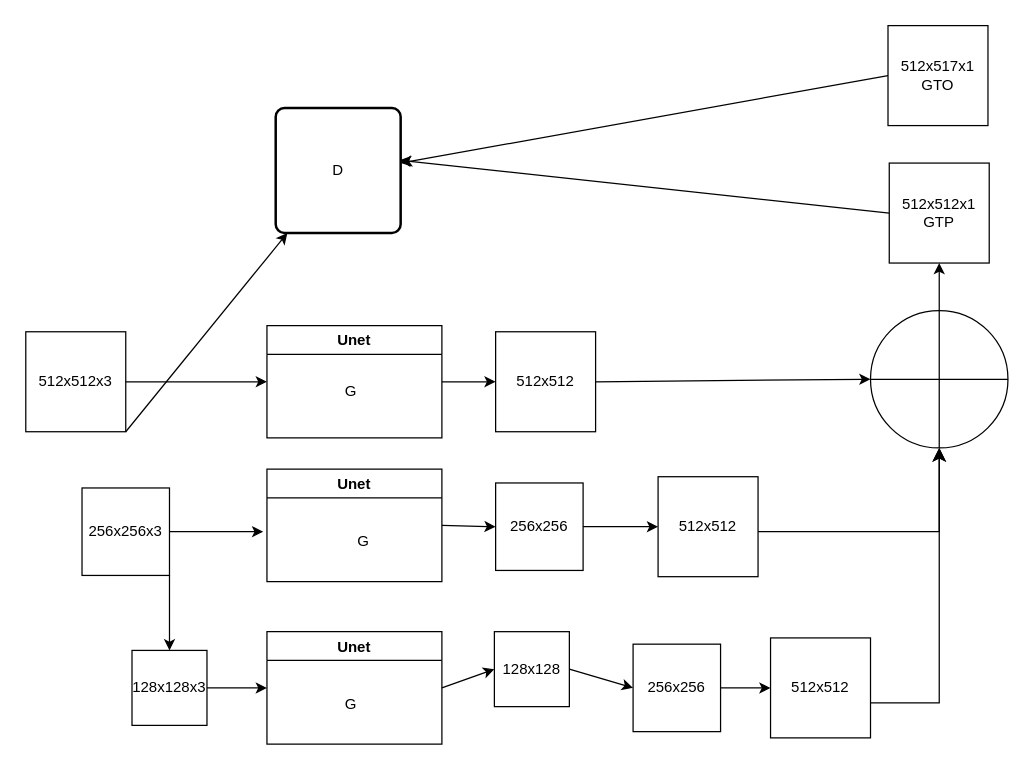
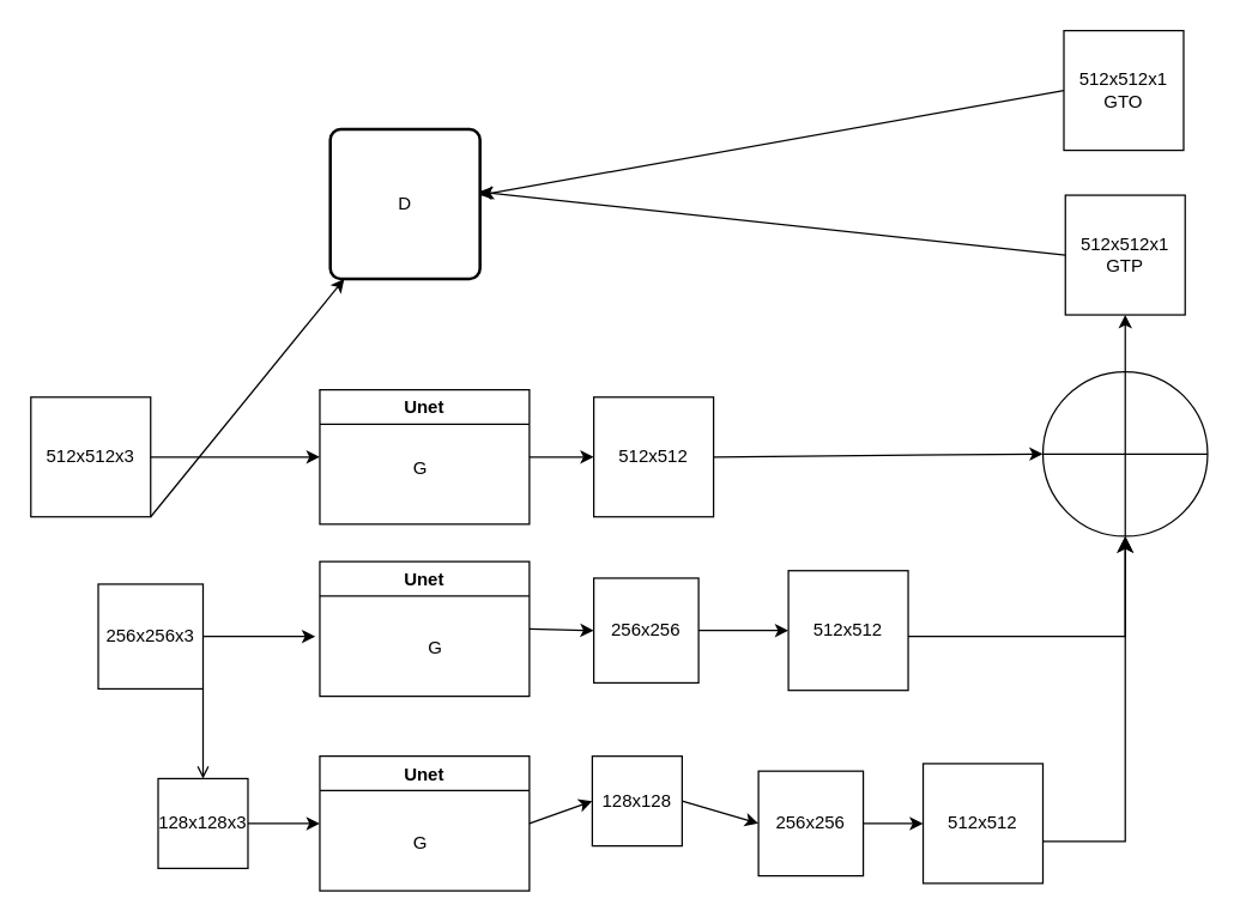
  <mxCell id="0" />
  <mxCell id="1" parent="0" />
  <mxCell id="2" value="512x512x3" style="whiteSpace=wrap;html=1;aspect=fixed;" vertex="1" parent="1"><mxGeometry x="20" y="265" width="80" height="80" as="geometry" /></mxCell>
  <mxCell id="3" value="256x256x3" style="whiteSpace=wrap;html=1;aspect=fixed;" vertex="1" parent="1"><mxGeometry x="65" y="390" width="70" height="70" as="geometry" /></mxCell>
  <mxCell id="4" value="128x128x3" style="whiteSpace=wrap;html=1;aspect=fixed;" vertex="1" parent="1"><mxGeometry x="105" y="520" width="60" height="60" as="geometry" /></mxCell>
  <mxCell id="5" value="Unet" style="swimlane;" vertex="1" parent="1"><mxGeometry x="213" y="260" width="140" height="90" as="geometry" /></mxCell>
  <mxCell id="6" value="Unet" style="swimlane;" vertex="1" parent="1"><mxGeometry x="213" y="375" width="140" height="90" as="geometry" /></mxCell>
  <mxCell id="7" value="Unet" style="swimlane;" vertex="1" parent="1"><mxGeometry x="213" y="505" width="140" height="90" as="geometry" /></mxCell>
  <mxCell id="8" value="" style="shape=orEllipse;perimeter=ellipsePerimeter;whiteSpace=wrap;html=1;backgroundOutline=1;" vertex="1" parent="1"><mxGeometry x="696" y="248" width="110" height="110" as="geometry" /></mxCell>
  <mxCell id="9" value="128x128" style="whiteSpace=wrap;html=1;aspect=fixed;" vertex="1" parent="1"><mxGeometry x="395" y="505" width="60" height="60" as="geometry" /></mxCell>
  <mxCell id="10" value="256x256" style="whiteSpace=wrap;html=1;aspect=fixed;" vertex="1" parent="1"><mxGeometry x="396" y="386" width="70" height="70" as="geometry" /></mxCell>
  <mxCell id="11" value="512x512" style="whiteSpace=wrap;html=1;aspect=fixed;" vertex="1" parent="1"><mxGeometry x="396" y="265" width="80" height="80" as="geometry" /></mxCell>
  <mxCell id="12" value="512x512" style="whiteSpace=wrap;html=1;aspect=fixed;" vertex="1" parent="1"><mxGeometry x="526" y="381" width="80" height="80" as="geometry" /></mxCell>
  <mxCell id="13" value="256x256" style="whiteSpace=wrap;html=1;aspect=fixed;" vertex="1" parent="1"><mxGeometry x="506" y="515" width="70" height="70" as="geometry" /></mxCell>
  <mxCell id="14" value="512x512" style="whiteSpace=wrap;html=1;aspect=fixed;" vertex="1" parent="1"><mxGeometry x="616" y="510" width="80" height="80" as="geometry" /></mxCell>
  <mxCell id="15" value="" style="edgeStyle=segmentEdgeStyle;endArrow=classic;html=1;curved=0;rounded=0;endSize=8;startSize=8;entryX=0.5;entryY=1;entryDx=0;entryDy=0;" edge="1" parent="1" target="8"><mxGeometry width="50" height="50" relative="1" as="geometry"><mxPoint x="696" y="562" as="sourcePoint" /><mxPoint x="746" y="512" as="targetPoint" /></mxGeometry></mxCell>
  <mxCell id="16" value="" style="edgeStyle=segmentEdgeStyle;endArrow=classic;html=1;curved=0;rounded=0;endSize=8;startSize=8;entryX=0.5;entryY=1;entryDx=0;entryDy=0;" edge="1" parent="1" target="8"><mxGeometry width="50" height="50" relative="1" as="geometry"><mxPoint x="606" y="425" as="sourcePoint" /><mxPoint x="730" y="355" as="targetPoint" /></mxGeometry></mxCell>
  <mxCell id="17" value="" style="endArrow=classic;html=1;rounded=0;exitX=1;exitY=0.5;exitDx=0;exitDy=0;entryX=0;entryY=0.5;entryDx=0;entryDy=0;" edge="1" parent="1" source="2" target="5"><mxGeometry width="50" height="50" relative="1" as="geometry"><mxPoint x="480" y="475" as="sourcePoint" /><mxPoint x="530" y="425" as="targetPoint" /></mxGeometry></mxCell>
  <mxCell id="18" value="" style="endArrow=classic;html=1;rounded=0;exitX=1;exitY=0.5;exitDx=0;exitDy=0;entryX=0;entryY=0.5;entryDx=0;entryDy=0;" edge="1" parent="1" source="5" target="11"><mxGeometry width="50" height="50" relative="1" as="geometry"><mxPoint x="480" y="475" as="sourcePoint" /><mxPoint x="530" y="425" as="targetPoint" /></mxGeometry></mxCell>
  <mxCell id="19" value="" style="endArrow=classic;html=1;rounded=0;exitX=1;exitY=0.5;exitDx=0;exitDy=0;entryX=0;entryY=0.5;entryDx=0;entryDy=0;" edge="1" parent="1" source="11" target="8"><mxGeometry width="50" height="50" relative="1" as="geometry"><mxPoint x="480" y="475" as="sourcePoint" /><mxPoint x="530" y="425" as="targetPoint" /></mxGeometry></mxCell>
  <mxCell id="20" value="" style="endArrow=classic;html=1;rounded=0;exitX=1;exitY=0.5;exitDx=0;exitDy=0;" edge="1" parent="1" source="3"><mxGeometry width="50" height="50" relative="1" as="geometry"><mxPoint x="480" y="475" as="sourcePoint" /><mxPoint x="210" y="425" as="targetPoint" /></mxGeometry></mxCell>
  <mxCell id="21" value="" style="endArrow=classic;html=1;rounded=0;exitX=1;exitY=0.5;exitDx=0;exitDy=0;entryX=0;entryY=0.5;entryDx=0;entryDy=0;" edge="1" parent="1" source="6" target="10"><mxGeometry width="50" height="50" relative="1" as="geometry"><mxPoint x="480" y="475" as="sourcePoint" /><mxPoint x="530" y="425" as="targetPoint" /></mxGeometry></mxCell>
  <mxCell id="22" value="" style="endArrow=classic;html=1;rounded=0;exitX=1;exitY=0.5;exitDx=0;exitDy=0;entryX=0;entryY=0.5;entryDx=0;entryDy=0;" edge="1" parent="1" source="10" target="12"><mxGeometry width="50" height="50" relative="1" as="geometry"><mxPoint x="480" y="475" as="sourcePoint" /><mxPoint x="530" y="425" as="targetPoint" /></mxGeometry></mxCell>
  <mxCell id="23" value="" style="endArrow=classic;html=1;rounded=0;exitX=1;exitY=0.5;exitDx=0;exitDy=0;entryX=0;entryY=0.5;entryDx=0;entryDy=0;" edge="1" parent="1" source="4" target="7"><mxGeometry width="50" height="50" relative="1" as="geometry"><mxPoint x="480" y="625" as="sourcePoint" /><mxPoint x="530" y="575" as="targetPoint" /></mxGeometry></mxCell>
  <mxCell id="24" value="" style="endArrow=classic;html=1;rounded=0;entryX=0;entryY=0.5;entryDx=0;entryDy=0;exitX=1;exitY=0.5;exitDx=0;exitDy=0;" edge="1" parent="1" source="7" target="9"><mxGeometry width="50" height="50" relative="1" as="geometry"><mxPoint x="350" y="557" as="sourcePoint" /><mxPoint x="530" y="575" as="targetPoint" /></mxGeometry></mxCell>
  <mxCell id="25" value="" style="endArrow=classic;html=1;rounded=0;entryX=0;entryY=0.5;entryDx=0;entryDy=0;exitX=1;exitY=0.5;exitDx=0;exitDy=0;" edge="1" parent="1" source="9" target="13"><mxGeometry width="50" height="50" relative="1" as="geometry"><mxPoint x="460" y="557" as="sourcePoint" /><mxPoint x="530" y="575" as="targetPoint" /></mxGeometry></mxCell>
  <mxCell id="26" value="" style="endArrow=classic;html=1;rounded=0;entryX=0;entryY=0.5;entryDx=0;entryDy=0;exitX=1;exitY=0.5;exitDx=0;exitDy=0;" edge="1" parent="1" source="13" target="14"><mxGeometry width="50" height="50" relative="1" as="geometry"><mxPoint x="480" y="625" as="sourcePoint" /><mxPoint x="530" y="575" as="targetPoint" /></mxGeometry></mxCell>
  <mxCell id="27" value="512x512x1&lt;br&gt;GTP" style="whiteSpace=wrap;html=1;aspect=fixed;" vertex="1" parent="1"><mxGeometry x="711" y="130" width="80" height="80" as="geometry" /></mxCell>
- <mxCell id="28" value="512x517x1&lt;br&gt;GTO" style="whiteSpace=wrap;html=1;aspect=fixed;" vertex="1" parent="1"><mxGeometry x="710" y="20" width="80" height="80" as="geometry" /></mxCell>
+ <mxCell id="28" value="512x512x1&lt;br&gt;GTO" style="whiteSpace=wrap;html=1;aspect=fixed;" vertex="1" parent="1"><mxGeometry x="710" y="20" width="80" height="80" as="geometry" /></mxCell>
  <mxCell id="29" value="D" style="rounded=1;whiteSpace=wrap;html=1;absoluteArcSize=1;arcSize=14;strokeWidth=2;" vertex="1" parent="1"><mxGeometry x="220" y="86" width="100" height="100" as="geometry" /></mxCell>
  <mxCell id="30" value="" style="endArrow=classic;html=1;rounded=0;entryX=0.993;entryY=0.417;entryDx=0;entryDy=0;entryPerimeter=0;exitX=0;exitY=0.5;exitDx=0;exitDy=0;" edge="1" parent="1" source="27" target="29"><mxGeometry width="50" height="50" relative="1" as="geometry"><mxPoint x="480" y="250" as="sourcePoint" /><mxPoint x="530" y="200" as="targetPoint" /></mxGeometry></mxCell>
  <mxCell id="31" value="" style="endArrow=classic;html=1;rounded=0;exitX=0;exitY=0.5;exitDx=0;exitDy=0;" edge="1" parent="1" source="28"><mxGeometry width="50" height="50" relative="1" as="geometry"><mxPoint x="480" y="250" as="sourcePoint" /><mxPoint x="320" y="130" as="targetPoint" /></mxGeometry></mxCell>
  <mxCell id="32" value="G" style="text;html=1;align=center;verticalAlign=middle;resizable=0;points=[];autosize=1;strokeColor=none;fillColor=none;" vertex="1" parent="1"><mxGeometry x="265" y="298" width="30" height="30" as="geometry" /></mxCell>
  <mxCell id="33" value="G" style="text;html=1;align=center;verticalAlign=middle;resizable=0;points=[];autosize=1;strokeColor=none;fillColor=none;" vertex="1" parent="1"><mxGeometry x="275" y="418" width="30" height="30" as="geometry" /></mxCell>
  <mxCell id="34" value="G" style="text;html=1;align=center;verticalAlign=middle;resizable=0;points=[];autosize=1;strokeColor=none;fillColor=none;" vertex="1" parent="1"><mxGeometry x="265" y="548" width="30" height="30" as="geometry" /></mxCell>
  <mxCell id="35" value="" style="endArrow=classic;html=1;rounded=0;entryX=0.5;entryY=1;entryDx=0;entryDy=0;exitX=0.5;exitY=0;exitDx=0;exitDy=0;" edge="1" parent="1" source="8" target="27"><mxGeometry width="50" height="50" relative="1" as="geometry"><mxPoint x="440" y="390" as="sourcePoint" /><mxPoint x="490" y="340" as="targetPoint" /></mxGeometry></mxCell>
  <mxCell id="36" value="" style="endArrow=classic;html=1;rounded=0;exitX=1;exitY=1;exitDx=0;exitDy=0;" edge="1" parent="1" source="2" target="29"><mxGeometry width="50" height="50" relative="1" as="geometry"><mxPoint x="440" y="380" as="sourcePoint" /><mxPoint x="490" y="330" as="targetPoint" /></mxGeometry></mxCell>
- <mxCell id="37" value="" style="endArrow=classic;html=1;rounded=0;exitX=1;exitY=1;exitDx=0;exitDy=0;entryX=0.5;entryY=0;entryDx=0;entryDy=0;" edge="1" parent="1" source="3" target="4"><mxGeometry width="50" height="50" relative="1" as="geometry"><mxPoint x="110" y="355" as="sourcePoint" /><mxPoint x="110" y="400" as="targetPoint" /></mxGeometry></mxCell>
+ <mxCell id="37" value="" style="endArrow=open;html=1;rounded=0;exitX=1;exitY=1;exitDx=0;exitDy=0;entryX=0.5;entryY=0;entryDx=0;entryDy=0;" edge="1" parent="1" source="3" target="4"><mxGeometry width="50" height="50" relative="1" as="geometry"><mxPoint x="110" y="355" as="sourcePoint" /><mxPoint x="110" y="400" as="targetPoint" /></mxGeometry></mxCell>
